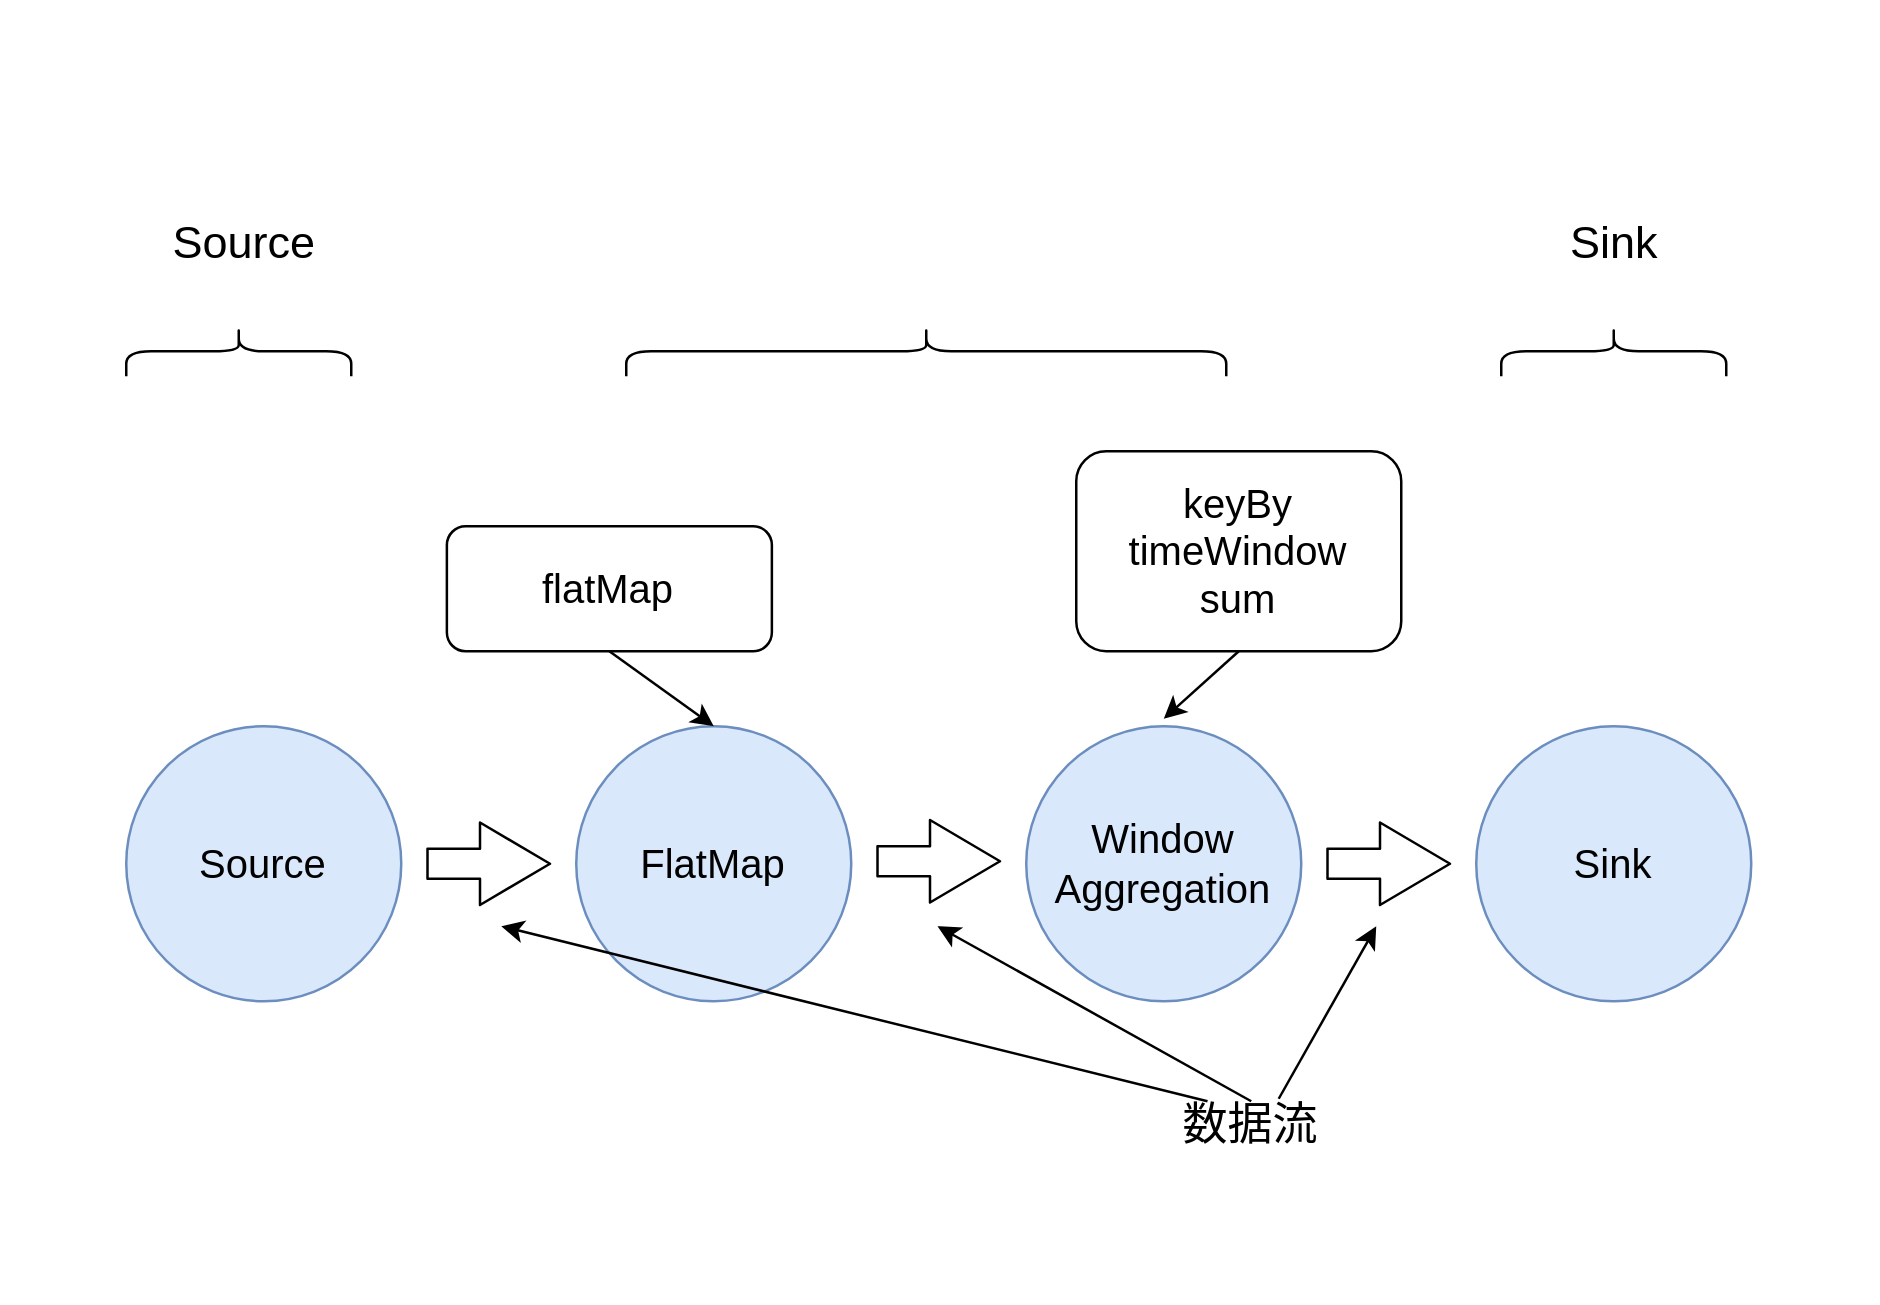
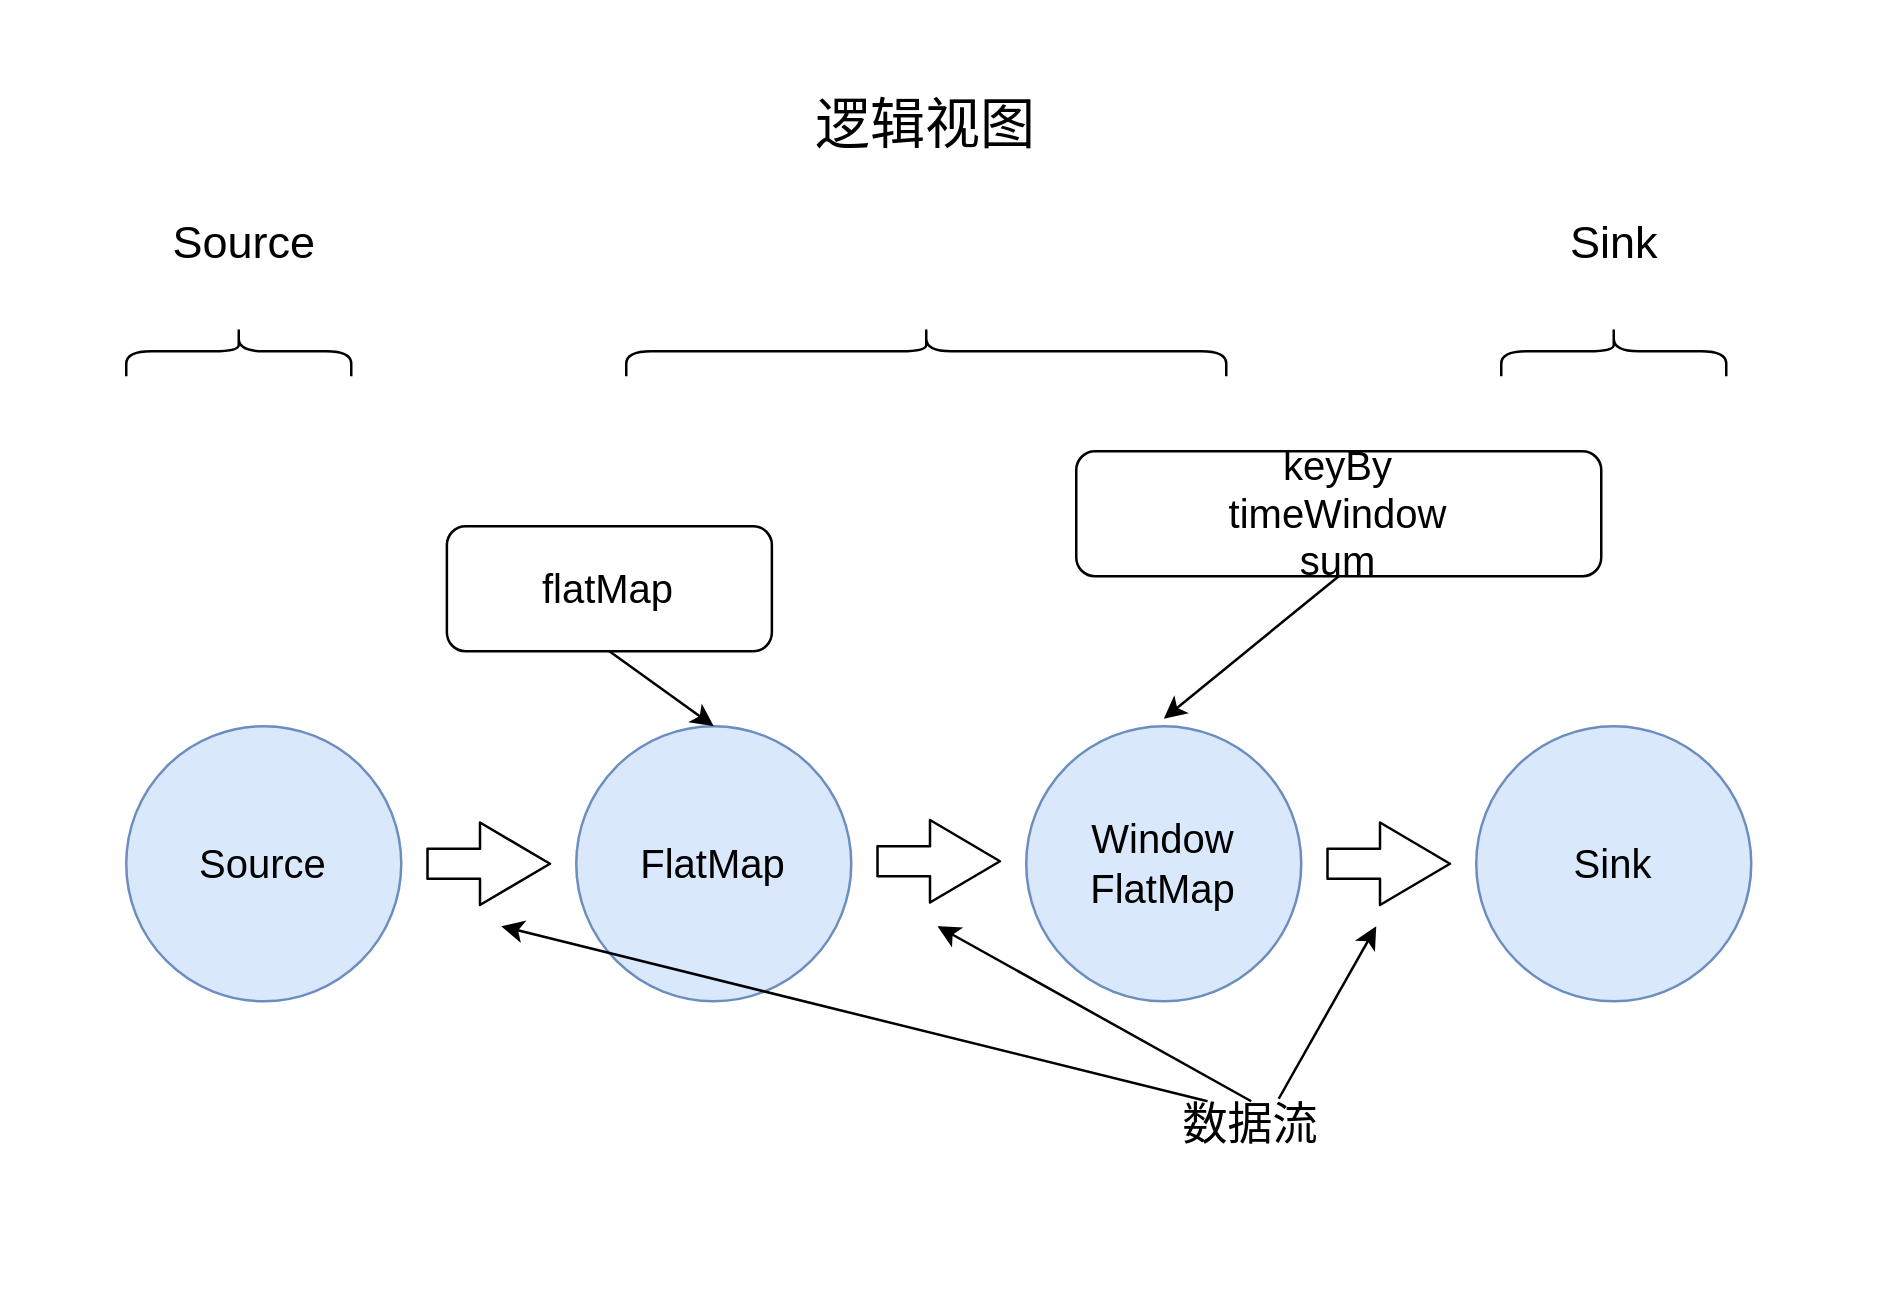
  <mxCell id="0" />
  <mxCell id="1" parent="0" />
  <mxCell id="2" value="" style="rounded=0;whiteSpace=wrap;html=1;strokeColor=none;" parent="1" vertex="1"><mxGeometry x="20" y="20" width="710" height="480" as="geometry" /></mxCell>
  <mxCell id="3" value="&lt;font style=&quot;font-size: 16px&quot;&gt;FlatMap&lt;br&gt;&lt;/font&gt;" style="ellipse;whiteSpace=wrap;html=1;aspect=fixed;fillColor=#dae8fc;strokeColor=#6c8ebf;" parent="1" vertex="1"><mxGeometry x="230" y="290" width="110" height="110" as="geometry" /></mxCell>
  <mxCell id="4" value="&lt;span style=&quot;font-size: 16px&quot;&gt;Source&lt;/span&gt;" style="ellipse;whiteSpace=wrap;html=1;aspect=fixed;fillColor=#dae8fc;strokeColor=#6c8ebf;" parent="1" vertex="1"><mxGeometry x="50" y="290" width="110" height="110" as="geometry" /></mxCell>
- <mxCell id="5" value="&lt;span style=&quot;font-size: 16px&quot;&gt;Window&lt;br&gt;Aggregation&lt;br&gt;&lt;/span&gt;" style="ellipse;whiteSpace=wrap;html=1;aspect=fixed;fillColor=#dae8fc;strokeColor=#6c8ebf;" parent="1" vertex="1"><mxGeometry x="410" y="290" width="110" height="110" as="geometry" /></mxCell>
+ <mxCell id="5" value="&lt;span style=&quot;font-size: 16px&quot;&gt;Window&lt;br&gt;FlatMap&lt;br&gt;&lt;/span&gt;" style="ellipse;whiteSpace=wrap;html=1;aspect=fixed;fillColor=#dae8fc;strokeColor=#6c8ebf;" parent="1" vertex="1"><mxGeometry x="410" y="290" width="110" height="110" as="geometry" /></mxCell>
  <mxCell id="6" value="" style="shape=flexArrow;endArrow=classic;html=1;width=12;endSize=9;" parent="1" edge="1"><mxGeometry width="50" height="50" relative="1" as="geometry"><mxPoint x="170" y="345" as="sourcePoint" /><mxPoint x="220" y="345" as="targetPoint" /></mxGeometry></mxCell>
  <mxCell id="7" value="" style="shape=flexArrow;endArrow=classic;html=1;width=12;endSize=9;" parent="1" edge="1"><mxGeometry width="50" height="50" relative="1" as="geometry"><mxPoint x="350" y="344" as="sourcePoint" /><mxPoint x="400" y="344" as="targetPoint" /></mxGeometry></mxCell>
  <mxCell id="8" value="" style="shape=flexArrow;endArrow=classic;html=1;width=12;endSize=9;" parent="1" edge="1"><mxGeometry width="50" height="50" relative="1" as="geometry"><mxPoint x="530" y="345" as="sourcePoint" /><mxPoint x="580" y="345" as="targetPoint" /></mxGeometry></mxCell>
+ <mxCell id="9" value="&lt;span style=&quot;font-size: 22px&quot;&gt;逻辑视图&lt;/span&gt;" style="text;html=1;strokeColor=none;fillColor=none;align=center;verticalAlign=middle;whiteSpace=wrap;rounded=0;horizontal=1;textDirection=rtl;flipH=1;" parent="1" vertex="1"><mxGeometry x="280" y="40" width="180" height="20" as="geometry" /></mxCell>
  <mxCell id="10" value="&lt;font style=&quot;font-size: 18px&quot;&gt;数据流&lt;/font&gt;" style="text;html=1;strokeColor=none;fillColor=none;align=center;verticalAlign=middle;whiteSpace=wrap;rounded=0;" parent="1" vertex="1"><mxGeometry x="465" y="440" width="70" height="20" as="geometry" /></mxCell>
  <mxCell id="11" value="" style="endArrow=classic;html=1;exitX=0.25;exitY=0;exitDx=0;exitDy=0;" parent="1" source="10" edge="1"><mxGeometry width="50" height="50" relative="1" as="geometry"><mxPoint x="340" y="470" as="sourcePoint" /><mxPoint x="200" y="370" as="targetPoint" /></mxGeometry></mxCell>
  <mxCell id="12" value="&lt;font style=&quot;font-size: 18px&quot;&gt;Source&lt;/font&gt;" style="text;html=1;strokeColor=none;fillColor=none;align=center;verticalAlign=middle;whiteSpace=wrap;rounded=0;" parent="1" vertex="1"><mxGeometry x="40" y="87" width="115" height="20" as="geometry" /></mxCell>
  <mxCell id="13" value="" style="shape=curlyBracket;whiteSpace=wrap;html=1;rounded=1;direction=south;" parent="1" vertex="1"><mxGeometry x="250" y="130" width="240" height="20" as="geometry" /></mxCell>
  <mxCell id="14" value="&lt;font style=&quot;font-size: 18px&quot;&gt;Sink&lt;/font&gt;" style="text;html=1;strokeColor=none;fillColor=none;align=center;verticalAlign=middle;whiteSpace=wrap;rounded=0;" parent="1" vertex="1"><mxGeometry x="563.5" y="87" width="163" height="20" as="geometry" /></mxCell>
  <mxCell id="15" value="" style="shape=curlyBracket;whiteSpace=wrap;html=1;rounded=1;direction=south;" parent="1" vertex="1"><mxGeometry x="50" y="130" width="90" height="20" as="geometry" /></mxCell>
  <mxCell id="16" value="" style="shape=curlyBracket;whiteSpace=wrap;html=1;rounded=1;direction=south;" parent="1" vertex="1"><mxGeometry x="600" y="130" width="90" height="20" as="geometry" /></mxCell>
  <mxCell id="17" value="&lt;span style=&quot;font-size: 16px&quot;&gt;Sink&lt;br&gt;&lt;/span&gt;" style="ellipse;whiteSpace=wrap;html=1;aspect=fixed;fillColor=#dae8fc;strokeColor=#6c8ebf;" parent="1" vertex="1"><mxGeometry x="590" y="290" width="110" height="110" as="geometry" /></mxCell>
  <mxCell id="18" value="" style="endArrow=classic;html=1;exitX=0.5;exitY=0;exitDx=0;exitDy=0;" parent="1" source="10" edge="1"><mxGeometry width="50" height="50" relative="1" as="geometry"><mxPoint x="374.5" y="470" as="sourcePoint" /><mxPoint x="374.5" y="370" as="targetPoint" /></mxGeometry></mxCell>
  <mxCell id="19" value="" style="endArrow=classic;html=1;exitX=0.657;exitY=-0.05;exitDx=0;exitDy=0;exitPerimeter=0;" parent="1" source="10" edge="1"><mxGeometry width="50" height="50" relative="1" as="geometry"><mxPoint x="384.5" y="480" as="sourcePoint" /><mxPoint x="550" y="370" as="targetPoint" /></mxGeometry></mxCell>
  <mxCell id="20" value="" style="endArrow=classic;html=1;exitX=0.5;exitY=1;exitDx=0;exitDy=0;" parent="1" source="21" edge="1"><mxGeometry width="50" height="50" relative="1" as="geometry"><mxPoint x="620" y="250" as="sourcePoint" /><mxPoint x="465" y="287" as="targetPoint" /></mxGeometry></mxCell>
- <mxCell id="21" value="&lt;span style=&quot;font-size: 16px ; white-space: normal&quot;&gt;keyBy&lt;/span&gt;&lt;br style=&quot;font-size: 16px ; white-space: normal&quot;&gt;&lt;span style=&quot;font-size: 16px ; white-space: normal&quot;&gt;timeWindow&lt;/span&gt;&lt;br style=&quot;font-size: 16px ; white-space: normal&quot;&gt;&lt;span style=&quot;font-size: 16px ; white-space: normal&quot;&gt;sum&lt;/span&gt;" style="rounded=1;whiteSpace=wrap;html=1;" parent="1" vertex="1"><mxGeometry x="430" y="180" width="130" height="80" as="geometry" /></mxCell>
+ <mxCell id="21" value="&lt;span style=&quot;font-size: 16px ; white-space: normal&quot;&gt;keyBy&lt;/span&gt;&lt;br style=&quot;font-size: 16px ; white-space: normal&quot;&gt;&lt;span style=&quot;font-size: 16px ; white-space: normal&quot;&gt;timeWindow&lt;/span&gt;&lt;br style=&quot;font-size: 16px ; white-space: normal&quot;&gt;&lt;span style=&quot;font-size: 16px ; white-space: normal&quot;&gt;sum&lt;/span&gt;" style="rounded=1;whiteSpace=wrap;html=1;" parent="1" vertex="1"><mxGeometry x="430" y="180" width="210" height="50" as="geometry" /></mxCell>
  <mxCell id="22" value="&lt;span style=&quot;font-size: 16px&quot;&gt;flatMap&lt;/span&gt;" style="rounded=1;whiteSpace=wrap;html=1;" parent="1" vertex="1"><mxGeometry x="178.25" y="210" width="130" height="50" as="geometry" /></mxCell>
  <mxCell id="23" value="" style="endArrow=classic;html=1;fontSize=16;exitX=0.5;exitY=1;exitDx=0;exitDy=0;entryX=0.5;entryY=0;entryDx=0;entryDy=0;" parent="1" source="22" target="3" edge="1"><mxGeometry width="50" height="50" relative="1" as="geometry"><mxPoint x="-290" y="290" as="sourcePoint" /><mxPoint x="300" y="280" as="targetPoint" /></mxGeometry></mxCell>
